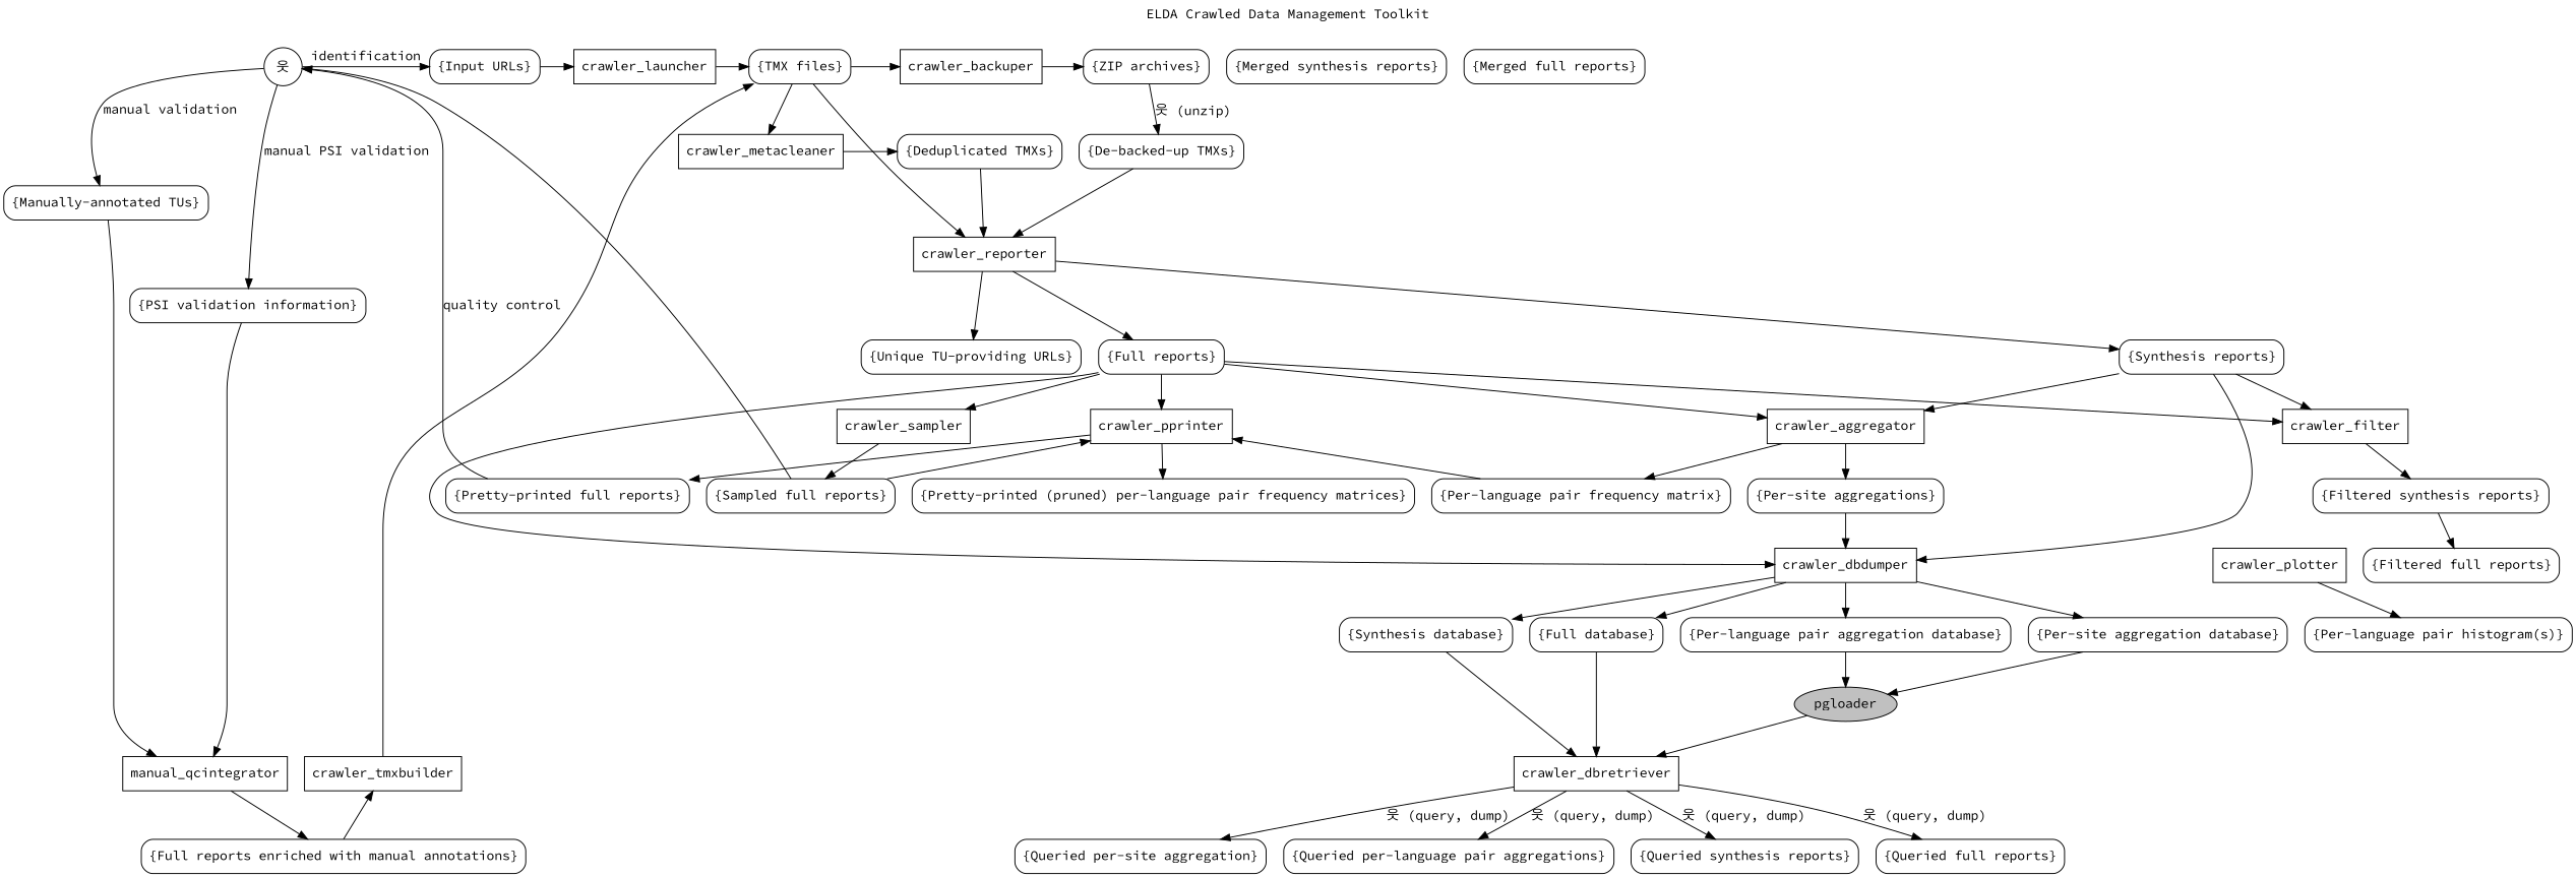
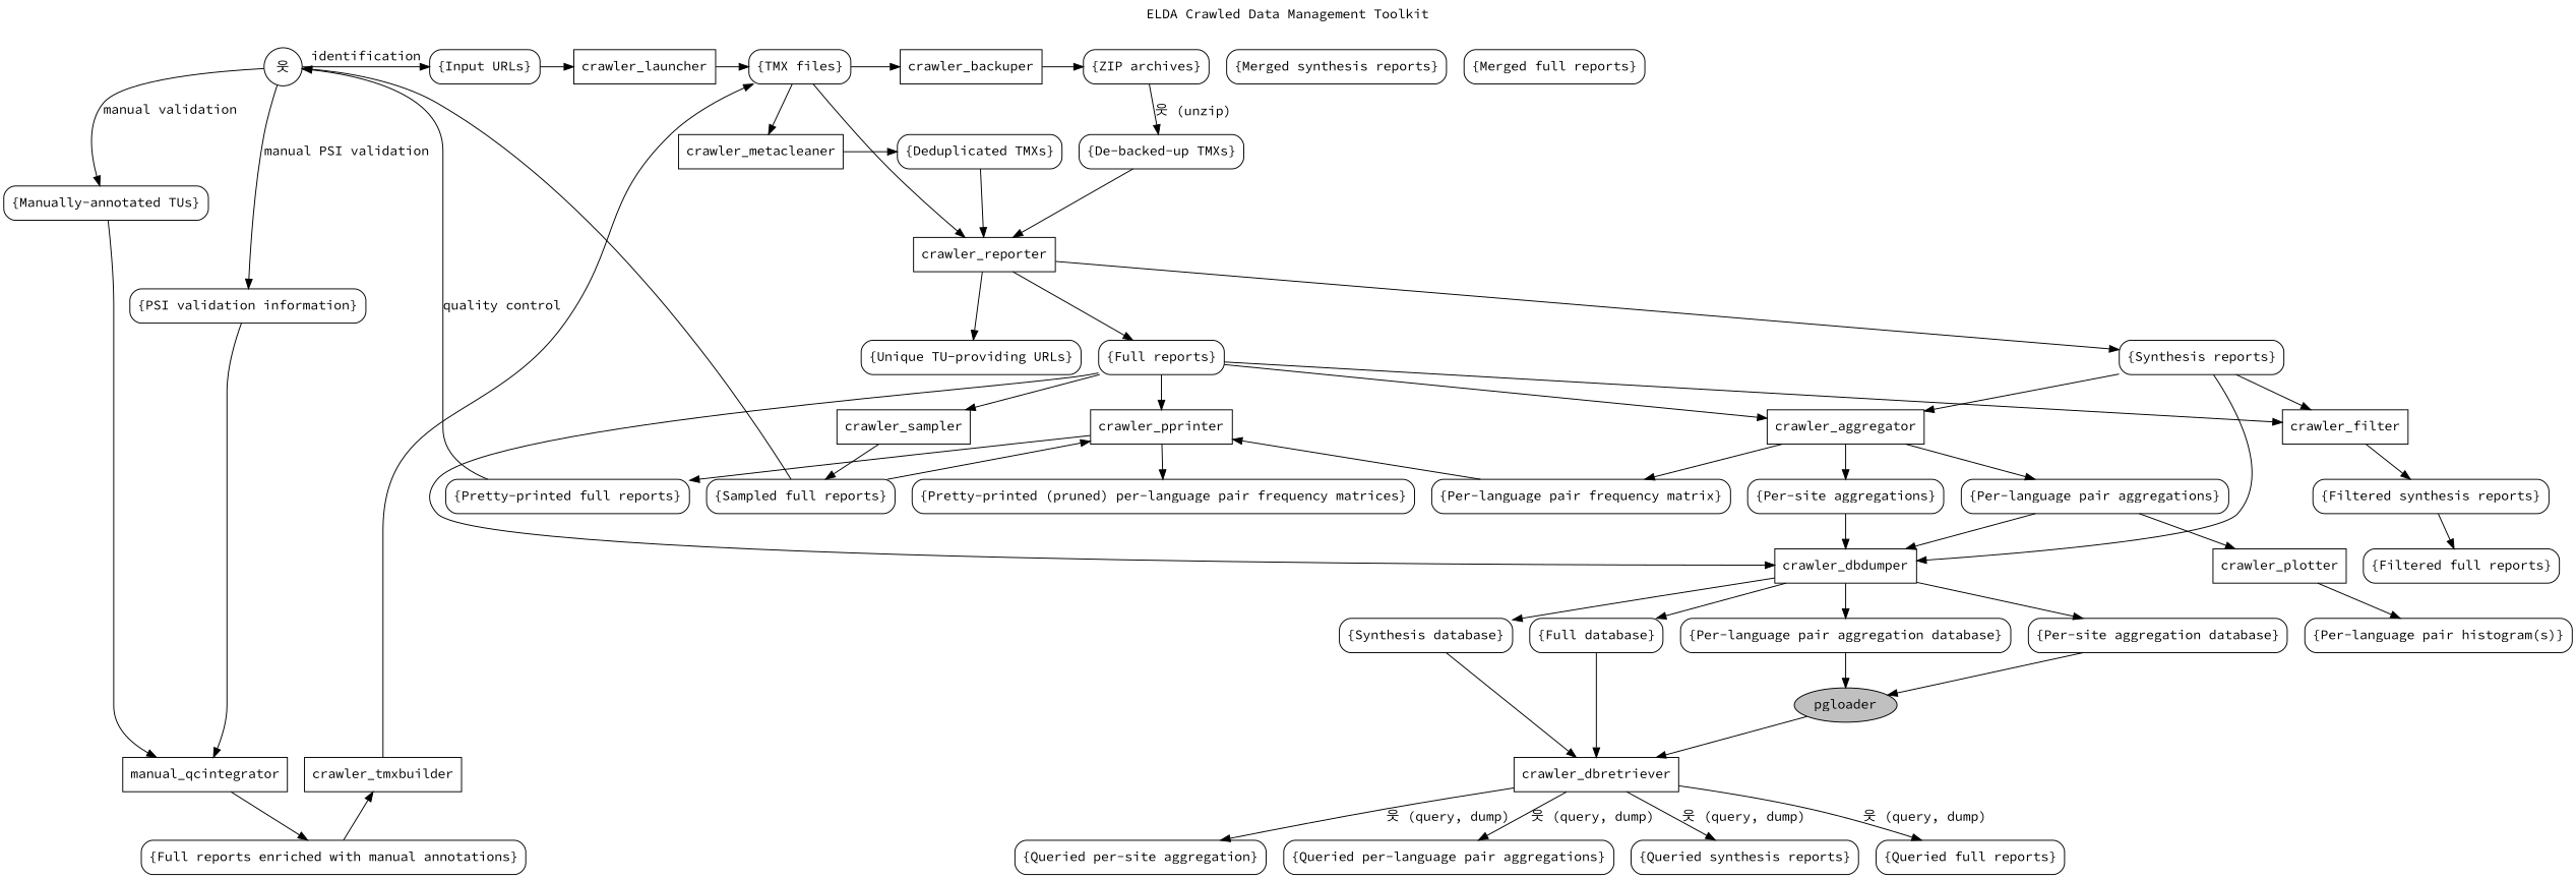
  digraph {
    fontname="Source Code Pro"
    label="ELDA Crawled Data Management Toolkit"
    labelloc=t
    node [fontname="Source Code Pro" shape=box style=rounded]
    edge [fontname="Source Code Pro"]
    n1 [label="웃" shape=circle style=""]
    n2 [label="{Input URLs}"]
    n3 [label="{TMX files}"]
    n4 [label="{ZIP archives}"]
    n5 [label=crawler_launcher style=""]
    n6 [label=crawler_backuper style=""]
    n7 [label="{Deduplicated TMXs}"]
    n8 [label="{De-backed-up TMXs}"]
    n9 [label=crawler_metacleaner style=""]
    n10 [label="{Synthesis reports}"]
    n11 [label="{Full reports}"]
    n12 [label="{Unique TU-providing URLs}"]
    n13 [label="{Synthesis database}"]
    n14 [label="{Full database}"]
    n15 [label="{Per-site aggregation database}"]
    n16 [label="{Per-language pair aggregation database}"]
    n17 [label=crawler_aggregator style=""]
    n18 [label=crawler_filter style=""]
    n19 [label=crawler_pprinter style=""]
    n20 [label=crawler_sampler style=""]
    n21 [label="{Per-site aggregations}"]
+   n22 [label="{Per-language pair aggregations}"]
    n23 [label="{Per-language pair frequency matrix}"]
    n24 [label=crawler_dbretriever style=""]
    n25 [label=manual_qcintegrator style=""]
    n26 [label=crawler_tmxbuilder style=""]
    n27 [label="{Manually-annotated TUs}"]
    n28 [label="{PSI validation information}"]
    n29 [label=crawler_reporter style=""]
    n30 [label=crawler_dbdumper style=""]
    n31 [fillcolor=grey label=pgloader shape=ellipse style=filled]
    n32 [label="{Filtered synthesis reports}"]
    n33 [label="{Pretty-printed full reports}"]
    n34 [label="{Pretty-printed (pruned) per-language pair frequency matrices}"]
    n35 [label="{Sampled full reports}"]
    n36 [label=crawler_plotter style=""]
    n37 [label="{Queried synthesis reports}"]
    n38 [label="{Queried full reports}"]
    n39 [label="{Queried per-site aggregation}"]
    n40 [label="{Queried per-language pair aggregations}"]
    n41 [label="{Full reports enriched with manual annotations}"]
    n42 [label="{Merged synthesis reports}"]
    n43 [label="{Filtered full reports}"]
    n44 [label="{Merged full reports}"]
    n45 [label="{Per-language pair histogram(s)}"]
    subgraph sub_1 {
      rank=same
      n1
      n2
      n3
      n4
      n5
      n6
    }
    subgraph sub_2 {
      rank=same
      n7
      n8
      n9
    }
    subgraph sub_3 {
      rank=same
      n10
      n11
      n12
    }
    subgraph sub_4 {
      rank=same
      n13
      n14
      n15
      n16
    }
    subgraph sub_5 {
      rank=same
      n17
      n18
      n19
      n20
    }
    subgraph sub_6 {
      rank=same
      n21
+     n22
      n23
    }
    subgraph sub_7 {
      rank=same
      n24
      n25
      n26
    }
    n1 -> n2 [label=identification]
    n1 -> n27 [label="manual validation"]
    n1 -> n28 [label="manual PSI validation"]
    n2 -> n5
    n3 -> n6
    n3 -> n9
    n3 -> n29
    n4 -> n8 [label="웃 (unzip)"]
    n5 -> n3
    n6 -> n4
    n7 -> n29
    n8 -> n29
    n9 -> n7
    n10 -> n17
    n10 -> n18
    n10 -> n30
    n11 -> n17
    n11 -> n18
    n11 -> n19
    n11 -> n20
    n11 -> n30
    n13 -> n24
    n14 -> n24
    n15 -> n31
    n16 -> n31
    n17 -> n21
+   n17 -> n22
    n17 -> n23
    n18 -> n32
    n19 -> n33
    n19 -> n34
    n20 -> n35
    n21 -> n30
+   n22 -> n30
+   n22 -> n36
    n23 -> n19
    n24 -> n37 [label="웃 (query, dump)"]
    n24 -> n38 [label="웃 (query, dump)"]
    n24 -> n39 [label="웃 (query, dump)"]
    n24 -> n40 [label="웃 (query, dump)"]
    n25 -> n41
    n26 -> n3
    n27 -> n25
    n28 -> n25
    n29 -> n10
    n29 -> n11
    n29 -> n12
    n30 -> n13
    n30 -> n14
    n30 -> n15
    n30 -> n16
    n31 -> n24
    n32 -> n43
    n33 -> n1 [label="quality control"]
    n35 -> n1
    n35 -> n19
    n36 -> n45
    n41 -> n26
  }
